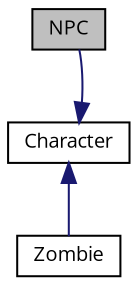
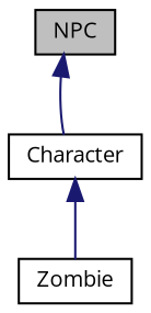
  digraph {
    fontname="Open Sans"
    node [color=black fillcolor=white fontname="Open Sans" fontsize=10 shape=record style=filled]
    edge [color=midnightblue dir=back fontname="Open Sans" fontsize=10 labelfontname=Helvetica labelfontsize=10 style=solid]
    n1 [fillcolor=grey75 fontcolor=black height=0.2 label=NPC width=0.4]
    n2 [height=0.2 label=Zombie width=0.4]
    n3 [height=0.2 label=Character width=0.4]
-   n3 -> n1
+   n1 -> n3
    n3 -> n2
  }
